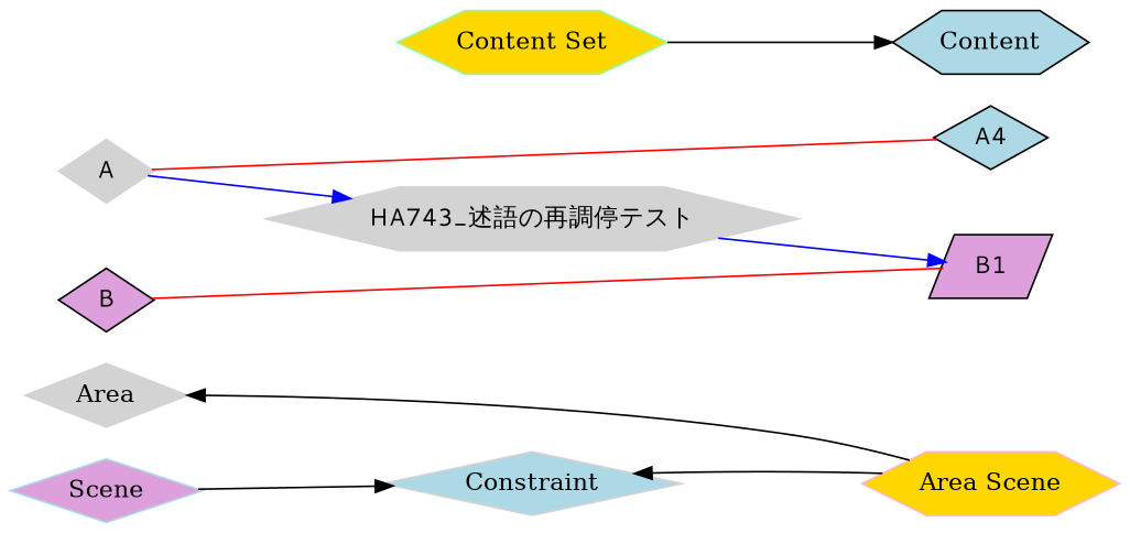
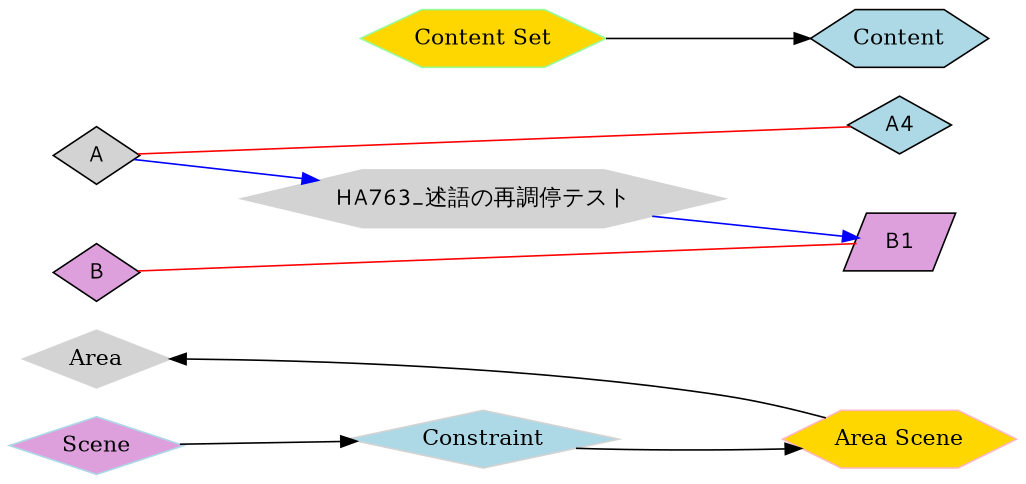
  digraph {
    clusterrank=global
    rankdir=LR
    node [fillcolor=lightgrey shape=diamond style=filled]
    Area [color=lightgrey]
-   n2 [fontname="Meiryo UI" label=A color=lightgrey]
+   n2 [fontname="Meiryo UI" label=A]
    n3 [fillcolor=plum fontname="Meiryo UI" label=B]
    Content [fillcolor=lightblue shape=hexagon]
    n5 [fillcolor=lightblue fontname="Meiryo UI" label=A4]
    n6 [fillcolor=plum fontname="Meiryo UI" label=B1 shape=parallelogram]
    Constraint [color=lightgrey fillcolor=lightblue]
-   n8 [color=lightgrey fontname="Meiryo UI" label="HA743_述語の再調停テスト" shape=hexagon]
+   n8 [color=lightgrey fontname="Meiryo UI" label="HA763_述語の再調停テスト" shape=hexagon]
    n9 [color=lightpink fillcolor=gold label="Area Scene" shape=hexagon]
    "Content Set" [color=palegreen fillcolor=gold shape=hexagon]
    Scene [color=lightblue fillcolor=plum]
    subgraph sub_1 {
      rank=same
      Area
      n2
      n3
    }
    subgraph sub_2 {
      rank=same
      Content
      n5
      n6
    }
    subgraph sub_3 {
      rank=same
      Constraint
      n8
    }
    subgraph sub_4 {
      rank=same
      Constraint
    }
    subgraph sub_5 {
      rank=same
      Constraint
    }
    subgraph sub_6 {
      n9
    }
    subgraph sub_7 {
      "Content Set"
    }
    subgraph sub_8 {
      rank=same
      Scene
    }
    n2 -> n5 [color=red dir=none]
    n2 -> n8 [color=blue]
    n3 -> n6 [color=red dir=none]
-   n9 -> Constraint
+   Constraint -> n9
    n8 -> n6 [color=blue]
    n9 -> Area
    "Content Set" -> Content
    Scene -> Constraint
  }
